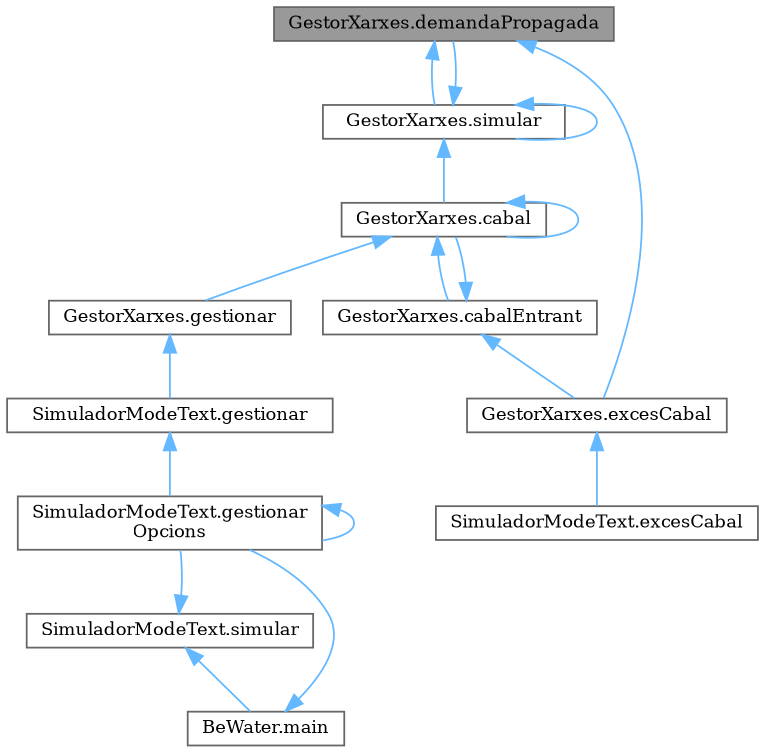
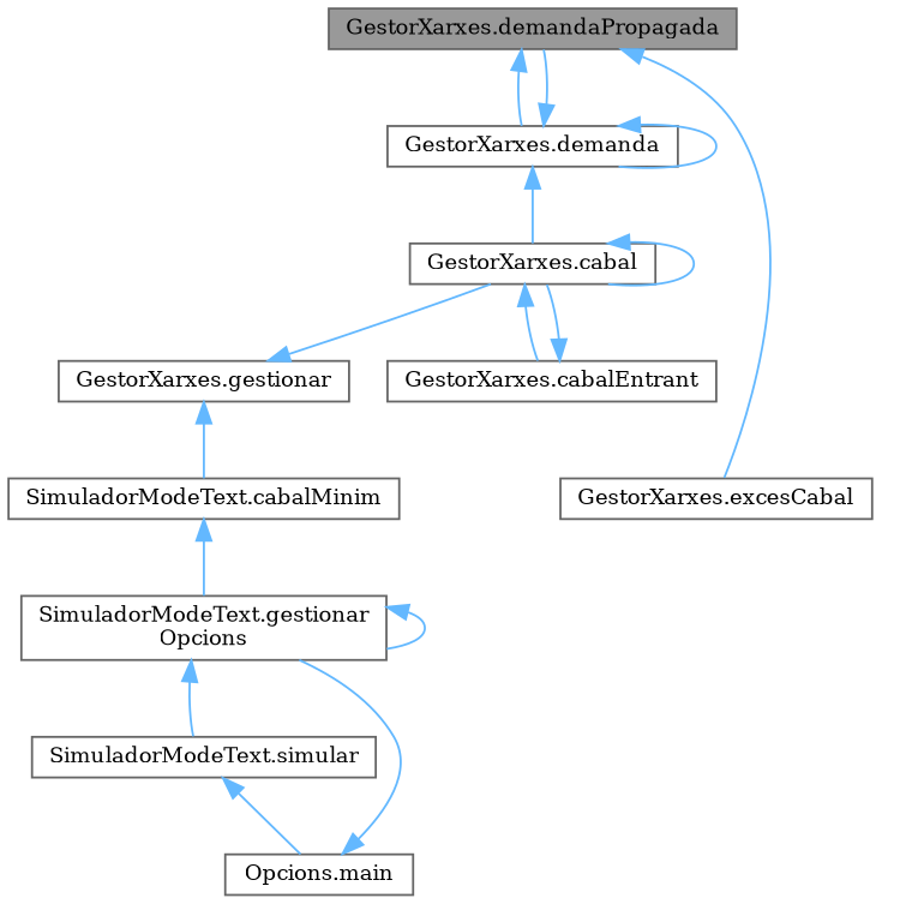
  digraph {
    fontname="DejaVu Serif"
    rankdir=TB
    node [color=grey40 fillcolor=white fontname="DejaVu Serif" fontsize=10 shape=box style=filled]
    edge [color=steelblue1 dir=back fontname="DejaVu Serif" fontsize=10 labelfontname=Helvetica labelfontsize=10 style=solid]
    n1 [color=gray40 fillcolor=grey60 fontcolor=black height=0.2 label="GestorXarxes.demandaPropagada" width=0.4]
-   n2 [height=0.2 label="GestorXarxes.simular" width=0.4]
+   n2 [height=0.2 label="GestorXarxes.demanda" width=0.4]
    n3 [height=0.2 label="GestorXarxes.excesCabal" width=0.4]
    n4 [height=0.2 label="GestorXarxes.cabalEntrant" width=0.4]
    n5 [height=0.2 label="GestorXarxes.cabal" width=0.4]
    n6 [height=0.2 label="GestorXarxes.gestionar" width=0.4]
-   n7 [height=0.2 label="SimuladorModeText.excesCabal" width=0.4]
-   n8 [height=0.2 label="SimuladorModeText.gestionar" width=0.4]
+   n8 [height=0.2 label="SimuladorModeText.cabalMinim" width=0.4]
    n9 [height=0.2 label="SimuladorModeText.gestionar\lOpcions" width=0.4]
    n10 [height=0.2 label="SimuladorModeText.simular" width=0.4]
-   n11 [height=0.2 label="BeWater.main" width=0.4]
+   n11 [height=0.2 label="Opcions.main" width=0.4]
    n1 -> n2
    n1 -> n3
    n2 -> n1
    n2 -> n2
    n2 -> n5
-   n3 -> n7
-   n4 -> n3
    n4 -> n5
    n5 -> n4
    n5 -> n5
-   n5 -> n6
+   n6 -> n5
    n6 -> n8
    n8 -> n9
    n9 -> n9
-   n10 -> n9
+   n9 -> n10
    n10 -> n11
    n11 -> n9
  }
